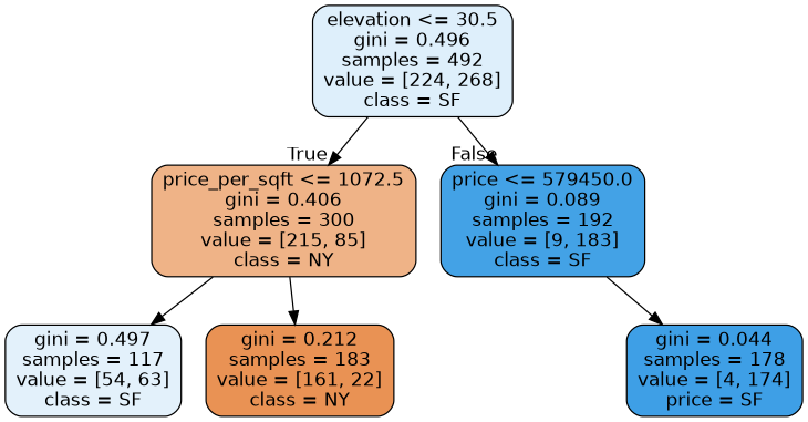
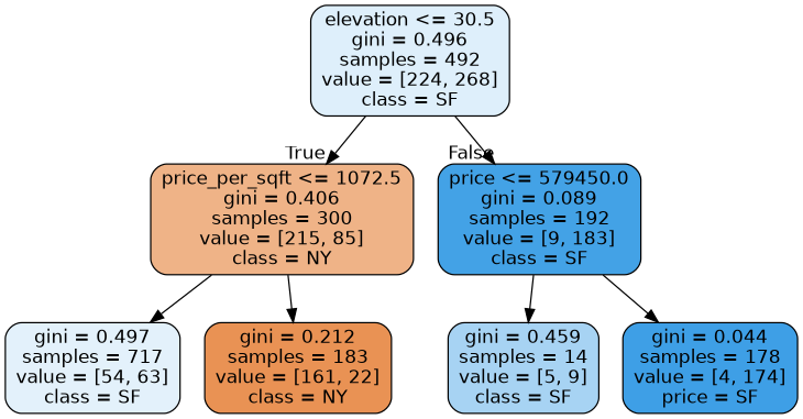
  digraph {
    node [color=black fontname=helvetica shape=box style="filled, rounded"]
    edge [fontname=helvetica]
    n1 [fillcolor="#deeffb" label="elevation <= 30.5\ngini = 0.496\nsamples = 492\nvalue = [224, 268]\nclass = SF"]
    n2 [fillcolor="#efb387" label="price_per_sqft <= 1072.5\ngini = 0.406\nsamples = 300\nvalue = [215, 85]\nclass = NY"]
    n3 [fillcolor="#43a2e6" label="price <= 579450.0\ngini = 0.089\nsamples = 192\nvalue = [9, 183]\nclass = SF"]
-   n4 [fillcolor="#e3f1fb" label="gini = 0.497\nsamples = 117\nvalue = [54, 63]\nclass = SF"]
+   n4 [fillcolor="#e3f1fb" label="gini = 0.497\nsamples = 717\nvalue = [54, 63]\nclass = SF"]
    n5 [fillcolor="#e99254" label="gini = 0.212\nsamples = 183\nvalue = [161, 22]\nclass = NY"]
+   n6 [fillcolor="#a7d3f3" label="gini = 0.459\nsamples = 14\nvalue = [5, 9]\nclass = SF"]
    n7 [fillcolor="#3e9fe6" label="gini = 0.044\nsamples = 178\nvalue = [4, 174]\nprice = SF"]
    n1 -> n2 [headlabel=True labelangle=45 labeldistance=2.5]
    n1 -> n3 [headlabel=False labelangle=-45 labeldistance=2.5]
    n2 -> n4
    n2 -> n5
+   n3 -> n6
    n3 -> n7
  }
